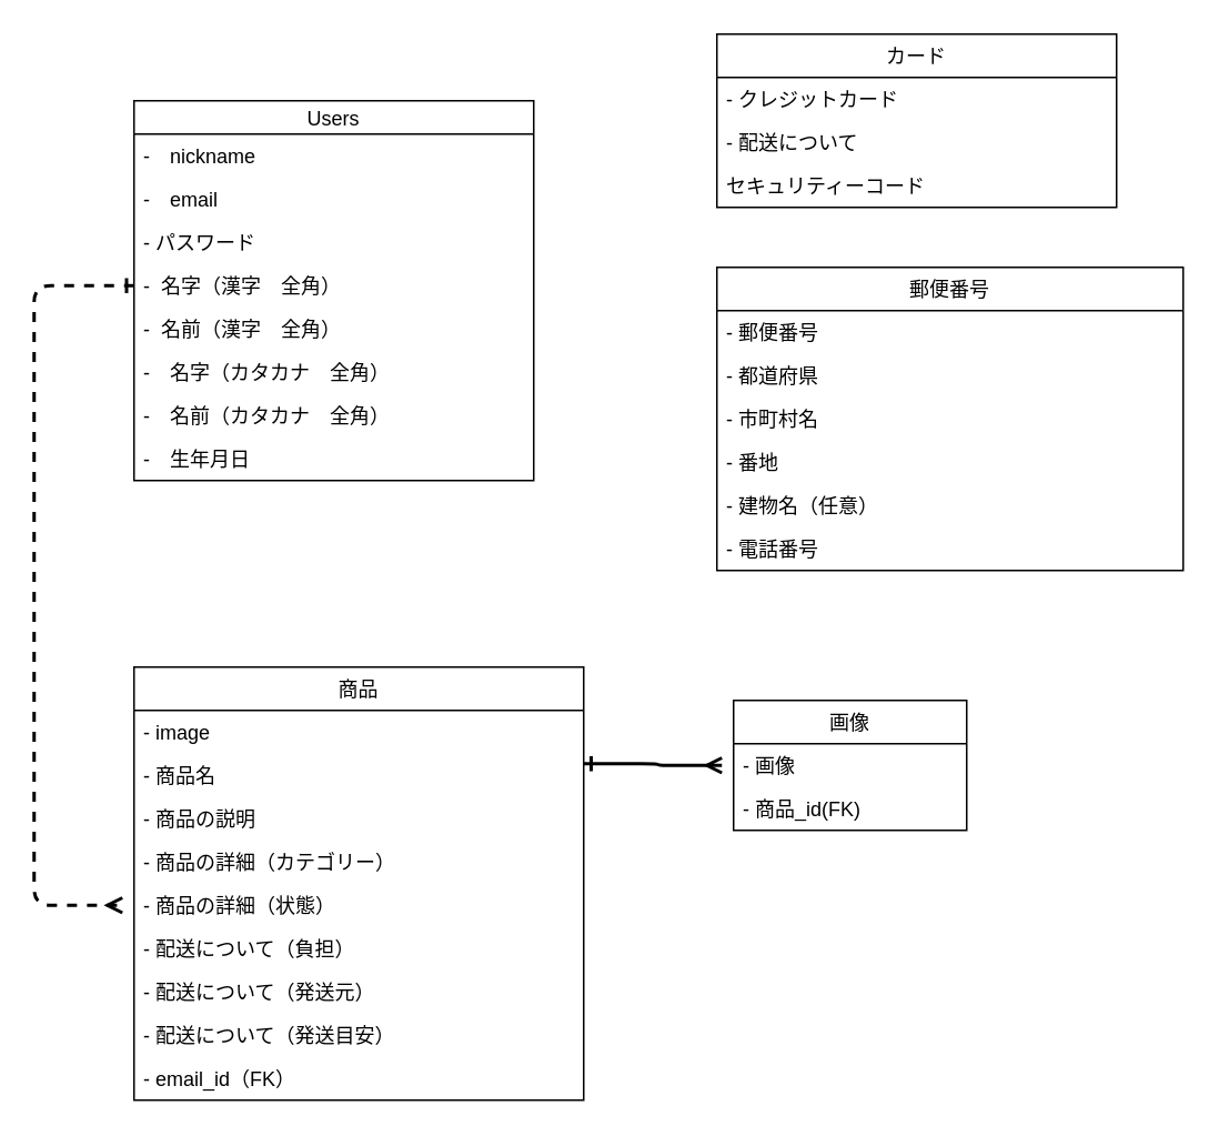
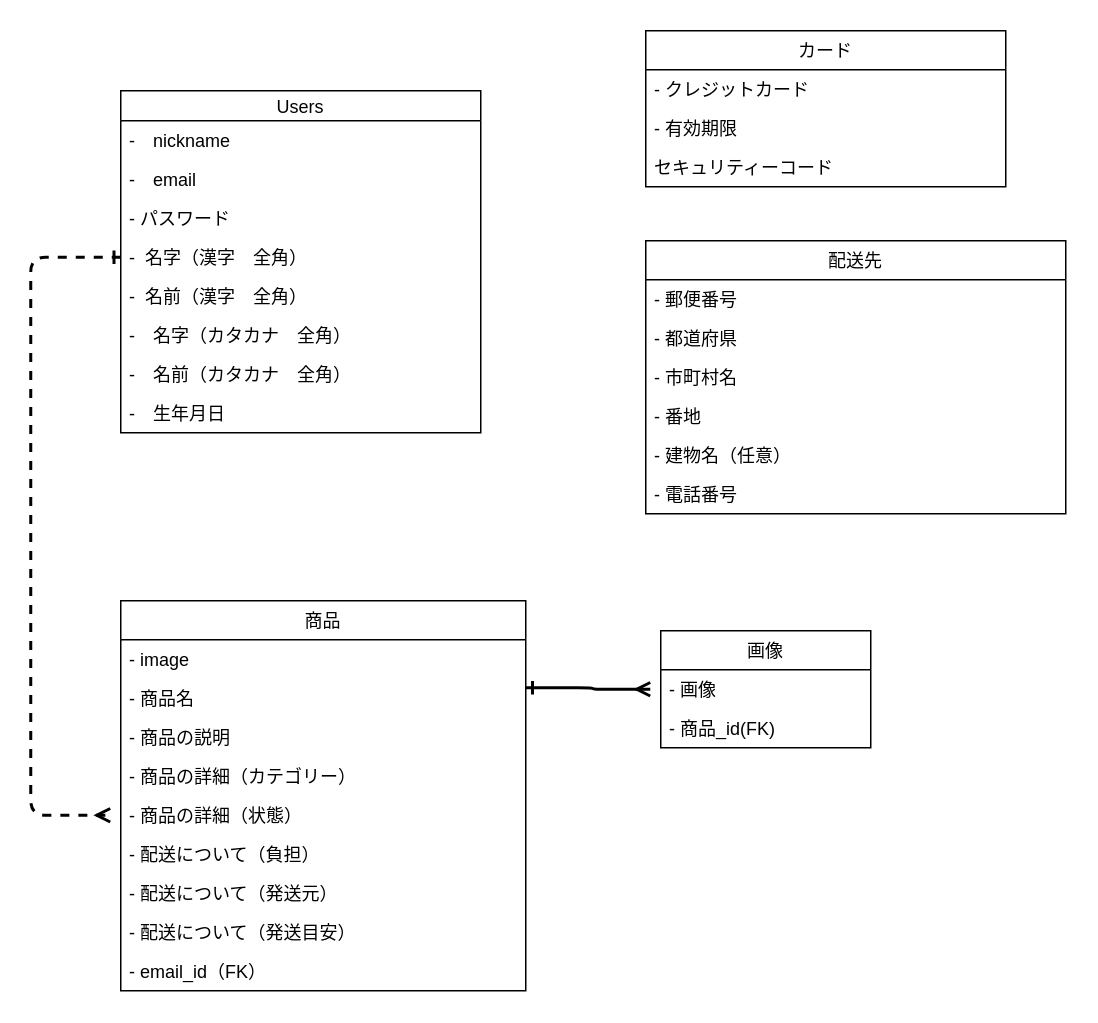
  <mxCell id="0" />
  <mxCell id="1" parent="0" />
  <mxCell id="2" value="Users" style="swimlane;fontStyle=0;childLayout=stackLayout;horizontal=1;startSize=20;horizontalStack=0;resizeParent=1;resizeParentMax=0;resizeLast=0;collapsible=1;marginBottom=0;rounded=0;sketch=0;" vertex="1" parent="1"><mxGeometry x="80" y="60" width="240" height="228" as="geometry" /></mxCell>
  <mxCell id="3" value="-　nickname&#10;" style="text;strokeColor=none;fillColor=none;align=left;verticalAlign=top;spacingLeft=4;spacingRight=4;overflow=hidden;rotatable=0;points=[[0,0.5],[1,0.5]];portConstraint=eastwest;" vertex="1" parent="2"><mxGeometry y="20" width="240" height="26" as="geometry" /></mxCell>
  <mxCell id="4" value="-　email" style="text;strokeColor=none;fillColor=none;align=left;verticalAlign=top;spacingLeft=4;spacingRight=4;overflow=hidden;rotatable=0;points=[[0,0.5],[1,0.5]];portConstraint=eastwest;" vertex="1" parent="2"><mxGeometry y="46" width="240" height="26" as="geometry" /></mxCell>
  <mxCell id="5" value="- パスワード" style="text;strokeColor=none;fillColor=none;align=left;verticalAlign=top;spacingLeft=4;spacingRight=4;overflow=hidden;rotatable=0;points=[[0,0.5],[1,0.5]];portConstraint=eastwest;" vertex="1" parent="2"><mxGeometry y="72" width="240" height="26" as="geometry" /></mxCell>
  <mxCell id="6" value="-  名字（漢字　全角）" style="text;strokeColor=none;fillColor=none;align=left;verticalAlign=top;spacingLeft=4;spacingRight=4;overflow=hidden;rotatable=0;points=[[0,0.5],[1,0.5]];portConstraint=eastwest;" vertex="1" parent="2"><mxGeometry y="98" width="240" height="26" as="geometry" /></mxCell>
  <mxCell id="7" value="-  名前（漢字　全角）" style="text;strokeColor=none;fillColor=none;align=left;verticalAlign=top;spacingLeft=4;spacingRight=4;overflow=hidden;rotatable=0;points=[[0,0.5],[1,0.5]];portConstraint=eastwest;" vertex="1" parent="2"><mxGeometry y="124" width="240" height="26" as="geometry" /></mxCell>
  <mxCell id="8" value="-　名字（カタカナ　全角）" style="text;strokeColor=none;fillColor=none;align=left;verticalAlign=top;spacingLeft=4;spacingRight=4;overflow=hidden;rotatable=0;points=[[0,0.5],[1,0.5]];portConstraint=eastwest;" vertex="1" parent="2"><mxGeometry y="150" width="240" height="26" as="geometry" /></mxCell>
  <mxCell id="9" value="-　名前（カタカナ　全角）" style="text;strokeColor=none;fillColor=none;align=left;verticalAlign=top;spacingLeft=4;spacingRight=4;overflow=hidden;rotatable=0;points=[[0,0.5],[1,0.5]];portConstraint=eastwest;" vertex="1" parent="2"><mxGeometry y="176" width="240" height="26" as="geometry" /></mxCell>
  <mxCell id="10" value="-　生年月日" style="text;strokeColor=none;fillColor=none;align=left;verticalAlign=top;spacingLeft=4;spacingRight=4;overflow=hidden;rotatable=0;points=[[0,0.5],[1,0.5]];portConstraint=eastwest;" vertex="1" parent="2"><mxGeometry y="202" width="240" height="26" as="geometry" /></mxCell>
  <mxCell id="11" value="商品" style="swimlane;fontStyle=0;childLayout=stackLayout;horizontal=1;startSize=26;horizontalStack=0;resizeParent=1;resizeParentMax=0;resizeLast=0;collapsible=1;marginBottom=0;rounded=0;sketch=0;" vertex="1" parent="1"><mxGeometry x="80" y="400" width="270" height="260" as="geometry"><mxRectangle x="400" y="40" width="110" height="26" as="alternateBounds" /></mxGeometry></mxCell>
  <mxCell id="12" value="- image" style="text;strokeColor=none;fillColor=none;align=left;verticalAlign=top;spacingLeft=4;spacingRight=4;overflow=hidden;rotatable=0;points=[[0,0.5],[1,0.5]];portConstraint=eastwest;" vertex="1" parent="11"><mxGeometry y="26" width="270" height="26" as="geometry" /></mxCell>
  <mxCell id="13" value="- 商品名" style="text;strokeColor=none;fillColor=none;align=left;verticalAlign=top;spacingLeft=4;spacingRight=4;overflow=hidden;rotatable=0;points=[[0,0.5],[1,0.5]];portConstraint=eastwest;" vertex="1" parent="11"><mxGeometry y="52" width="270" height="26" as="geometry" /></mxCell>
  <mxCell id="14" value="- 商品の説明" style="text;strokeColor=none;fillColor=none;align=left;verticalAlign=top;spacingLeft=4;spacingRight=4;overflow=hidden;rotatable=0;points=[[0,0.5],[1,0.5]];portConstraint=eastwest;" vertex="1" parent="11"><mxGeometry y="78" width="270" height="26" as="geometry" /></mxCell>
  <mxCell id="15" value="- 商品の詳細（カテゴリー）" style="text;strokeColor=none;fillColor=none;align=left;verticalAlign=top;spacingLeft=4;spacingRight=4;overflow=hidden;rotatable=0;points=[[0,0.5],[1,0.5]];portConstraint=eastwest;" vertex="1" parent="11"><mxGeometry y="104" width="270" height="26" as="geometry" /></mxCell>
  <mxCell id="16" value="- 商品の詳細（状態）" style="text;strokeColor=none;fillColor=none;align=left;verticalAlign=top;spacingLeft=4;spacingRight=4;overflow=hidden;rotatable=0;points=[[0,0.5],[1,0.5]];portConstraint=eastwest;" vertex="1" parent="11"><mxGeometry y="130" width="270" height="26" as="geometry" /></mxCell>
  <mxCell id="17" value="- 配送について（負担）&#10;" style="text;strokeColor=none;fillColor=none;align=left;verticalAlign=top;spacingLeft=4;spacingRight=4;overflow=hidden;rotatable=0;points=[[0,0.5],[1,0.5]];portConstraint=eastwest;" vertex="1" parent="11"><mxGeometry y="156" width="270" height="26" as="geometry" /></mxCell>
  <mxCell id="18" value="- 配送について（発送元）&#10;" style="text;strokeColor=none;fillColor=none;align=left;verticalAlign=top;spacingLeft=4;spacingRight=4;overflow=hidden;rotatable=0;points=[[0,0.5],[1,0.5]];portConstraint=eastwest;" vertex="1" parent="11"><mxGeometry y="182" width="270" height="26" as="geometry" /></mxCell>
  <mxCell id="19" value="- 配送について（発送目安）&#10;" style="text;strokeColor=none;fillColor=none;align=left;verticalAlign=top;spacingLeft=4;spacingRight=4;overflow=hidden;rotatable=0;points=[[0,0.5],[1,0.5]];portConstraint=eastwest;" vertex="1" parent="11"><mxGeometry y="208" width="270" height="26" as="geometry" /></mxCell>
  <mxCell id="20" value="- email_id（FK）&#10;" style="text;strokeColor=none;fillColor=none;align=left;verticalAlign=top;spacingLeft=4;spacingRight=4;overflow=hidden;rotatable=0;points=[[0,0.5],[1,0.5]];portConstraint=eastwest;" vertex="1" parent="11"><mxGeometry y="234" width="270" height="26" as="geometry" /></mxCell>
- <mxCell id="21" value="郵便番号" style="swimlane;fontStyle=0;childLayout=stackLayout;horizontal=1;startSize=26;horizontalStack=0;resizeParent=1;resizeParentMax=0;resizeLast=0;collapsible=1;marginBottom=0;rounded=0;sketch=0;" vertex="1" parent="1"><mxGeometry x="430" y="160" width="280" height="182" as="geometry" /></mxCell>
+ <mxCell id="21" value="配送先" style="swimlane;fontStyle=0;childLayout=stackLayout;horizontal=1;startSize=26;horizontalStack=0;resizeParent=1;resizeParentMax=0;resizeLast=0;collapsible=1;marginBottom=0;rounded=0;sketch=0;" vertex="1" parent="1"><mxGeometry x="430" y="160" width="280" height="182" as="geometry" /></mxCell>
  <mxCell id="22" value="- 郵便番号" style="text;strokeColor=none;fillColor=none;align=left;verticalAlign=top;spacingLeft=4;spacingRight=4;overflow=hidden;rotatable=0;points=[[0,0.5],[1,0.5]];portConstraint=eastwest;" vertex="1" parent="21"><mxGeometry y="26" width="280" height="26" as="geometry" /></mxCell>
  <mxCell id="23" value="- 都道府県" style="text;strokeColor=none;fillColor=none;align=left;verticalAlign=top;spacingLeft=4;spacingRight=4;overflow=hidden;rotatable=0;points=[[0,0.5],[1,0.5]];portConstraint=eastwest;" vertex="1" parent="21"><mxGeometry y="52" width="280" height="26" as="geometry" /></mxCell>
  <mxCell id="24" value="- 市町村名&#10;" style="text;strokeColor=none;fillColor=none;align=left;verticalAlign=top;spacingLeft=4;spacingRight=4;overflow=hidden;rotatable=0;points=[[0,0.5],[1,0.5]];portConstraint=eastwest;" vertex="1" parent="21"><mxGeometry y="78" width="280" height="26" as="geometry" /></mxCell>
  <mxCell id="25" value="- 番地" style="text;strokeColor=none;fillColor=none;align=left;verticalAlign=top;spacingLeft=4;spacingRight=4;overflow=hidden;rotatable=0;points=[[0,0.5],[1,0.5]];portConstraint=eastwest;" vertex="1" parent="21"><mxGeometry y="104" width="280" height="26" as="geometry" /></mxCell>
  <mxCell id="26" value="- 建物名（任意）&#10;" style="text;strokeColor=none;fillColor=none;align=left;verticalAlign=top;spacingLeft=4;spacingRight=4;overflow=hidden;rotatable=0;points=[[0,0.5],[1,0.5]];portConstraint=eastwest;" vertex="1" parent="21"><mxGeometry y="130" width="280" height="26" as="geometry" /></mxCell>
  <mxCell id="27" value="- 電話番号&#10;" style="text;strokeColor=none;fillColor=none;align=left;verticalAlign=top;spacingLeft=4;spacingRight=4;overflow=hidden;rotatable=0;points=[[0,0.5],[1,0.5]];portConstraint=eastwest;" vertex="1" parent="21"><mxGeometry y="156" width="280" height="26" as="geometry" /></mxCell>
  <mxCell id="28" value="カード" style="swimlane;fontStyle=0;childLayout=stackLayout;horizontal=1;startSize=26;horizontalStack=0;resizeParent=1;resizeParentMax=0;resizeLast=0;collapsible=1;marginBottom=0;rounded=0;sketch=0;" vertex="1" parent="1"><mxGeometry x="430" width="240" height="104" as="geometry" y="20" /></mxCell>
  <mxCell id="29" value="- クレジットカード" style="text;strokeColor=none;fillColor=none;align=left;verticalAlign=top;spacingLeft=4;spacingRight=4;overflow=hidden;rotatable=0;points=[[0,0.5],[1,0.5]];portConstraint=eastwest;" vertex="1" parent="28"><mxGeometry y="26" width="240" height="26" as="geometry" /></mxCell>
- <mxCell id="30" value="- 配送について" style="text;strokeColor=none;fillColor=none;align=left;verticalAlign=top;spacingLeft=4;spacingRight=4;overflow=hidden;rotatable=0;points=[[0,0.5],[1,0.5]];portConstraint=eastwest;" vertex="1" parent="28"><mxGeometry y="52" width="240" height="26" as="geometry" /></mxCell>
+ <mxCell id="30" value="- 有効期限" style="text;strokeColor=none;fillColor=none;align=left;verticalAlign=top;spacingLeft=4;spacingRight=4;overflow=hidden;rotatable=0;points=[[0,0.5],[1,0.5]];portConstraint=eastwest;" vertex="1" parent="28"><mxGeometry y="52" width="240" height="26" as="geometry" /></mxCell>
  <mxCell id="31" value="セキュリティーコード" style="text;strokeColor=none;fillColor=none;align=left;verticalAlign=top;spacingLeft=4;spacingRight=4;overflow=hidden;rotatable=0;points=[[0,0.5],[1,0.5]];portConstraint=eastwest;" vertex="1" parent="28"><mxGeometry y="78" width="240" height="26" as="geometry" /></mxCell>
  <mxCell id="32" style="edgeStyle=orthogonalEdgeStyle;curved=0;rounded=1;sketch=0;jumpSize=21;orthogonalLoop=1;jettySize=auto;html=1;exitX=0;exitY=0.5;exitDx=0;exitDy=0;startArrow=ERone;startFill=0;endArrow=ERmany;endFill=0;targetPerimeterSpacing=7;strokeWidth=2;dashed=1;" edge="1" parent="1" source="6" target="16"><mxGeometry relative="1" as="geometry"><Array as="points"><mxPoint x="20" y="171" /><mxPoint x="20" y="543" /></Array></mxGeometry></mxCell>
  <mxCell id="33" value="画像" style="swimlane;fontStyle=0;childLayout=stackLayout;horizontal=1;startSize=26;horizontalStack=0;resizeParent=1;resizeParentMax=0;resizeLast=0;collapsible=1;marginBottom=0;rounded=0;sketch=0;" vertex="1" parent="1"><mxGeometry x="440" y="420" width="140" height="78" as="geometry" /></mxCell>
  <mxCell id="34" value="- 画像" style="text;strokeColor=none;fillColor=none;align=left;verticalAlign=top;spacingLeft=4;spacingRight=4;overflow=hidden;rotatable=0;points=[[0,0.5],[1,0.5]];portConstraint=eastwest;" vertex="1" parent="33"><mxGeometry y="26" width="140" height="26" as="geometry" /></mxCell>
  <mxCell id="35" value="- 商品_id(FK)" style="text;strokeColor=none;fillColor=none;align=left;verticalAlign=top;spacingLeft=4;spacingRight=4;overflow=hidden;rotatable=0;points=[[0,0.5],[1,0.5]];portConstraint=eastwest;" vertex="1" parent="33"><mxGeometry y="52" width="140" height="26" as="geometry" /></mxCell>
  <mxCell id="36" style="edgeStyle=orthogonalEdgeStyle;curved=0;rounded=1;sketch=0;jumpSize=21;orthogonalLoop=1;jettySize=auto;html=1;exitX=1;exitY=0.231;exitDx=0;exitDy=0;startArrow=ERone;startFill=0;endArrow=ERmany;endFill=0;targetPerimeterSpacing=7;strokeWidth=2;exitPerimeter=0;" edge="1" parent="1" source="13" target="34"><mxGeometry relative="1" as="geometry" /></mxCell>
